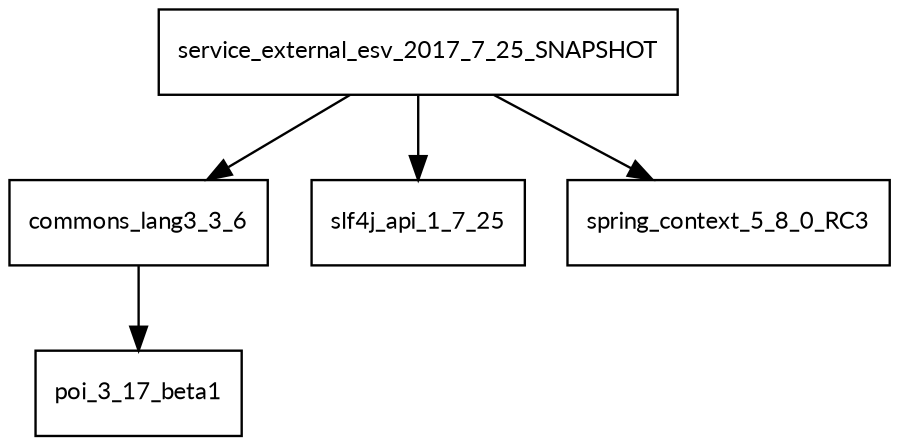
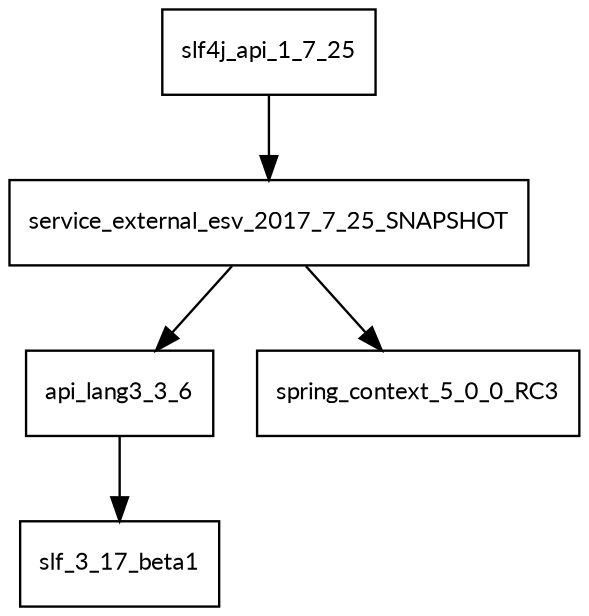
  digraph {
    fontname=Lato
    node [fontname=Lato fontsize=10.0 shape=box]
    edge [fontname=Lato]
    service_external_esv_2017_7_25_SNAPSHOT
-   commons_lang3_3_6
+   commons_lang3_3_6 [label=api_lang3_3_6]
    slf4j_api_1_7_25
-   spring_context_5_0_0_RC3 [label=spring_context_5_8_0_RC3]
-   poi_3_17_beta1
+   spring_context_5_0_0_RC3
+   poi_3_17_beta1 [label=slf_3_17_beta1]
    service_external_esv_2017_7_25_SNAPSHOT -> commons_lang3_3_6
-   service_external_esv_2017_7_25_SNAPSHOT -> slf4j_api_1_7_25
+   slf4j_api_1_7_25 -> service_external_esv_2017_7_25_SNAPSHOT
    service_external_esv_2017_7_25_SNAPSHOT -> spring_context_5_0_0_RC3
    commons_lang3_3_6 -> poi_3_17_beta1
  }
